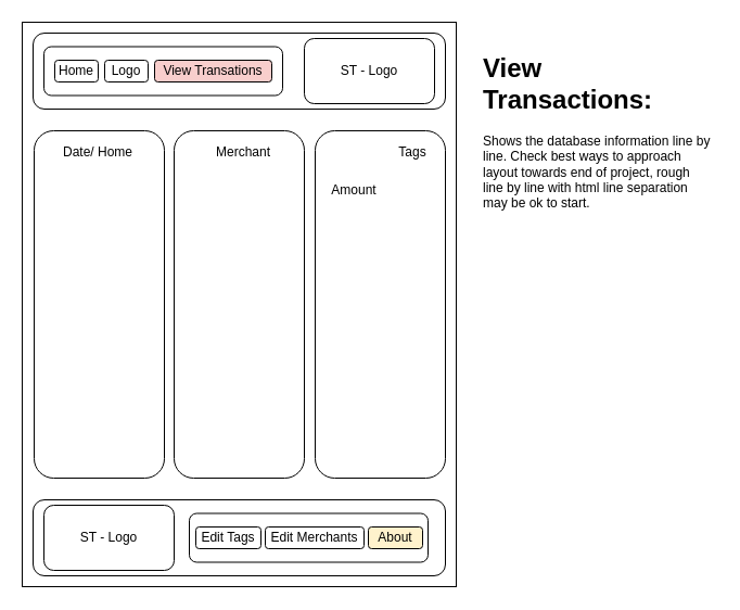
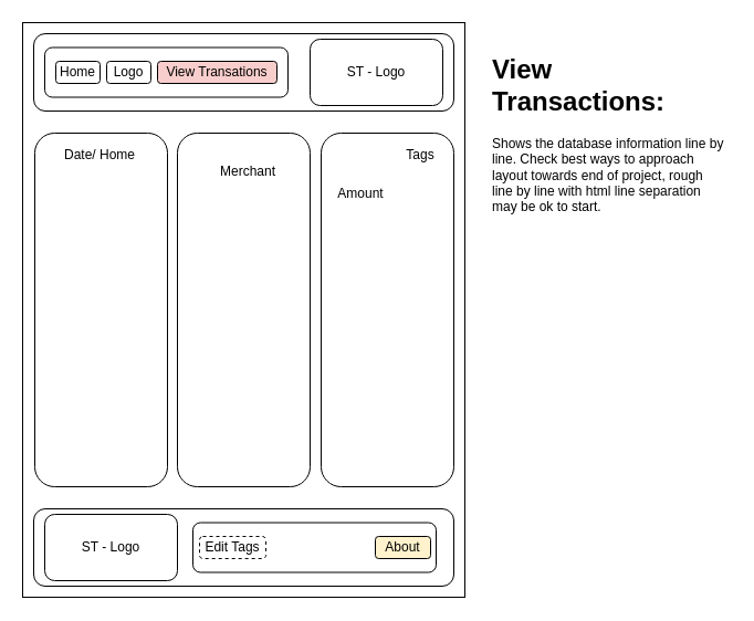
  <mxCell id="0" />
  <mxCell id="1" parent="0" />
  <mxCell id="2" value="" style="rounded=0;whiteSpace=wrap;html=1;" vertex="1" parent="1"><mxGeometry x="20" y="20" width="400" height="520" as="geometry" /></mxCell>
  <mxCell id="3" value="" style="rounded=1;whiteSpace=wrap;html=1;" vertex="1" parent="1"><mxGeometry x="30" y="460" width="380" height="70" as="geometry" /></mxCell>
  <mxCell id="4" value="" style="rounded=1;whiteSpace=wrap;html=1;" vertex="1" parent="1"><mxGeometry x="174" y="472.5" width="220" height="45" as="geometry" /></mxCell>
  <mxCell id="5" value="" style="rounded=1;whiteSpace=wrap;html=1;" vertex="1" parent="1"><mxGeometry x="30" y="30" width="380" height="70" as="geometry" /></mxCell>
  <mxCell id="6" value="" style="rounded=1;whiteSpace=wrap;html=1;" vertex="1" parent="1"><mxGeometry x="40" y="42.5" width="220" height="45" as="geometry" /></mxCell>
  <mxCell id="7" value="Home" style="rounded=1;whiteSpace=wrap;html=1;" vertex="1" parent="1"><mxGeometry x="50" y="55" width="40" height="20" as="geometry" /></mxCell>
  <mxCell id="8" value="Logo" style="rounded=1;whiteSpace=wrap;html=1;" vertex="1" parent="1"><mxGeometry x="96" y="55" width="40" height="20" as="geometry" /></mxCell>
  <mxCell id="9" value="View Transations" style="rounded=1;whiteSpace=wrap;html=1;fillColor=#f8cecc;" vertex="1" parent="1"><mxGeometry x="142" y="55" width="108" height="20" as="geometry" /></mxCell>
  <mxCell id="10" value="" style="rounded=1;whiteSpace=wrap;html=1;" vertex="1" parent="1"><mxGeometry x="31" y="120" width="120" height="320" as="geometry" /></mxCell>
  <mxCell id="11" value="" style="rounded=1;whiteSpace=wrap;html=1;" vertex="1" parent="1"><mxGeometry x="160" y="120" width="120" height="320" as="geometry" /></mxCell>
  <mxCell id="12" value="" style="rounded=1;whiteSpace=wrap;html=1;" vertex="1" parent="1"><mxGeometry x="290" y="120" width="120" height="320" as="geometry" /></mxCell>
  <mxCell id="13" value="About" style="rounded=1;whiteSpace=wrap;html=1;fillColor=#fff2cc;" vertex="1" parent="1"><mxGeometry x="339" y="485" width="50" height="20" as="geometry" /></mxCell>
  <mxCell id="14" value="ST - Logo" style="rounded=1;whiteSpace=wrap;html=1;" vertex="1" parent="1"><mxGeometry x="40" y="465" width="120" height="60" as="geometry" /></mxCell>
  <mxCell id="15" value="ST - Logo" style="rounded=1;whiteSpace=wrap;html=1;" vertex="1" parent="1"><mxGeometry x="280" y="35" width="120" height="60" as="geometry" /></mxCell>
- <mxCell id="16" value="Edit Merchants" style="rounded=1;whiteSpace=wrap;html=1;" vertex="1" parent="1"><mxGeometry x="244" y="485" width="91" height="20" as="geometry" /></mxCell>
- <mxCell id="17" value="Edit Tags" style="rounded=1;whiteSpace=wrap;html=1;" vertex="1" parent="1"><mxGeometry x="180" y="485" width="60" height="20" as="geometry" /></mxCell>
+ <mxCell id="17" value="Edit Tags" style="rounded=1;whiteSpace=wrap;html=1;dashed=1;" vertex="1" parent="1"><mxGeometry x="180" y="485" width="60" height="20" as="geometry" /></mxCell>
  <mxCell id="18" value="Tags" style="text;html=1;strokeColor=none;fillColor=none;align=center;verticalAlign=middle;whiteSpace=wrap;rounded=0;" vertex="1" parent="1"><mxGeometry x="360" y="130" width="40" height="20" as="geometry" /></mxCell>
  <mxCell id="19" value="Amount" style="text;html=1;strokeColor=none;fillColor=none;align=center;verticalAlign=middle;whiteSpace=wrap;rounded=0;" vertex="1" parent="1"><mxGeometry x="306" y="165" width="40" height="20" as="geometry" /></mxCell>
- <mxCell id="20" value="Merchant" style="text;html=1;strokeColor=none;fillColor=none;align=center;verticalAlign=middle;whiteSpace=wrap;rounded=0;" vertex="1" parent="1"><mxGeometry x="204" y="130" width="40" height="20" as="geometry" /></mxCell>
+ <mxCell id="20" value="Merchant" style="text;html=1;strokeColor=none;fillColor=none;align=center;verticalAlign=middle;whiteSpace=wrap;rounded=0;" vertex="1" parent="1"><mxGeometry x="204" y="145" width="40" height="20" as="geometry" /></mxCell>
  <mxCell id="21" value="Date/ Home" style="text;html=1;strokeColor=none;fillColor=none;align=center;verticalAlign=middle;whiteSpace=wrap;rounded=0;" vertex="1" parent="1"><mxGeometry x="50" y="130" width="80" height="20" as="geometry" /></mxCell>
  <mxCell id="22" value="&lt;h1&gt;View Transactions:&lt;/h1&gt;&lt;p&gt;Shows the database information line by line. Check best ways to approach layout towards end of project, rough line by line with html line separation may be ok to start.&amp;nbsp;&lt;/p&gt;" style="text;html=1;strokeColor=none;fillColor=none;spacing=5;spacingTop=-20;whiteSpace=wrap;overflow=hidden;rounded=0;" vertex="1" parent="1"><mxGeometry x="440" y="42.5" width="220" height="177.5" as="geometry" /></mxCell>
